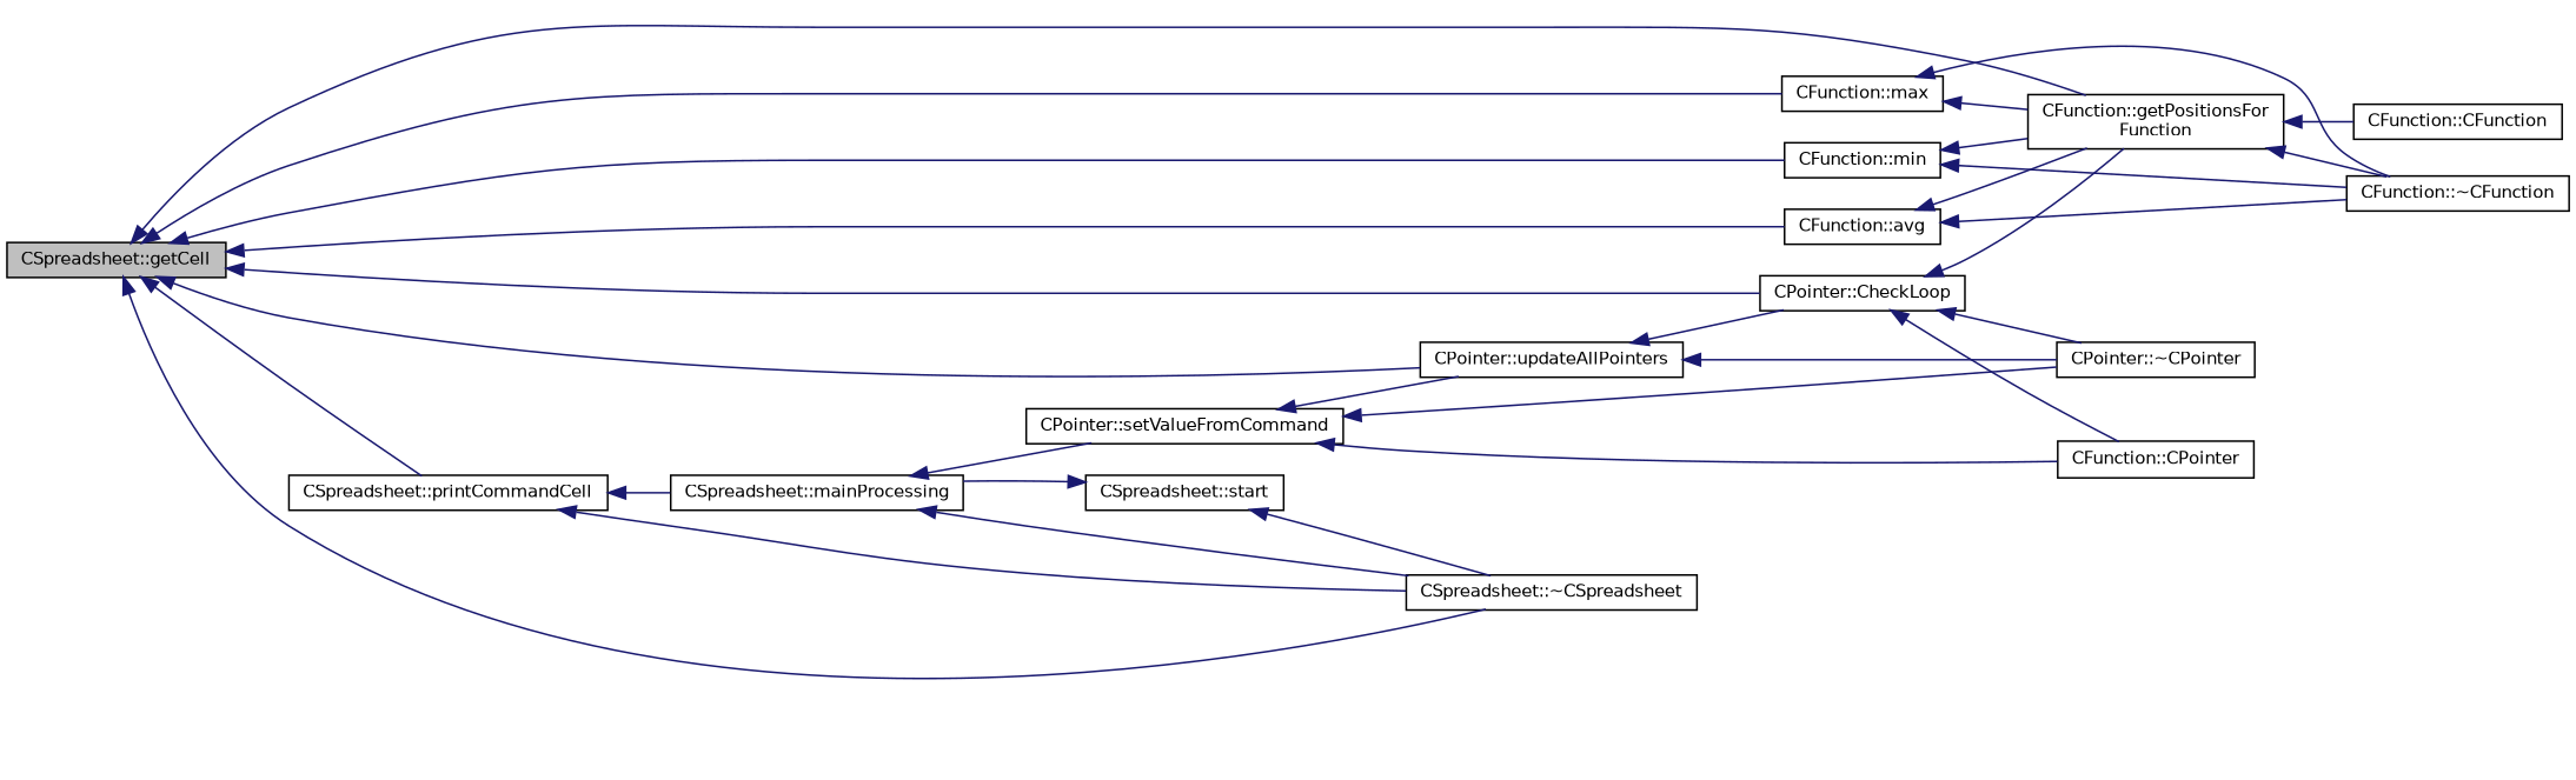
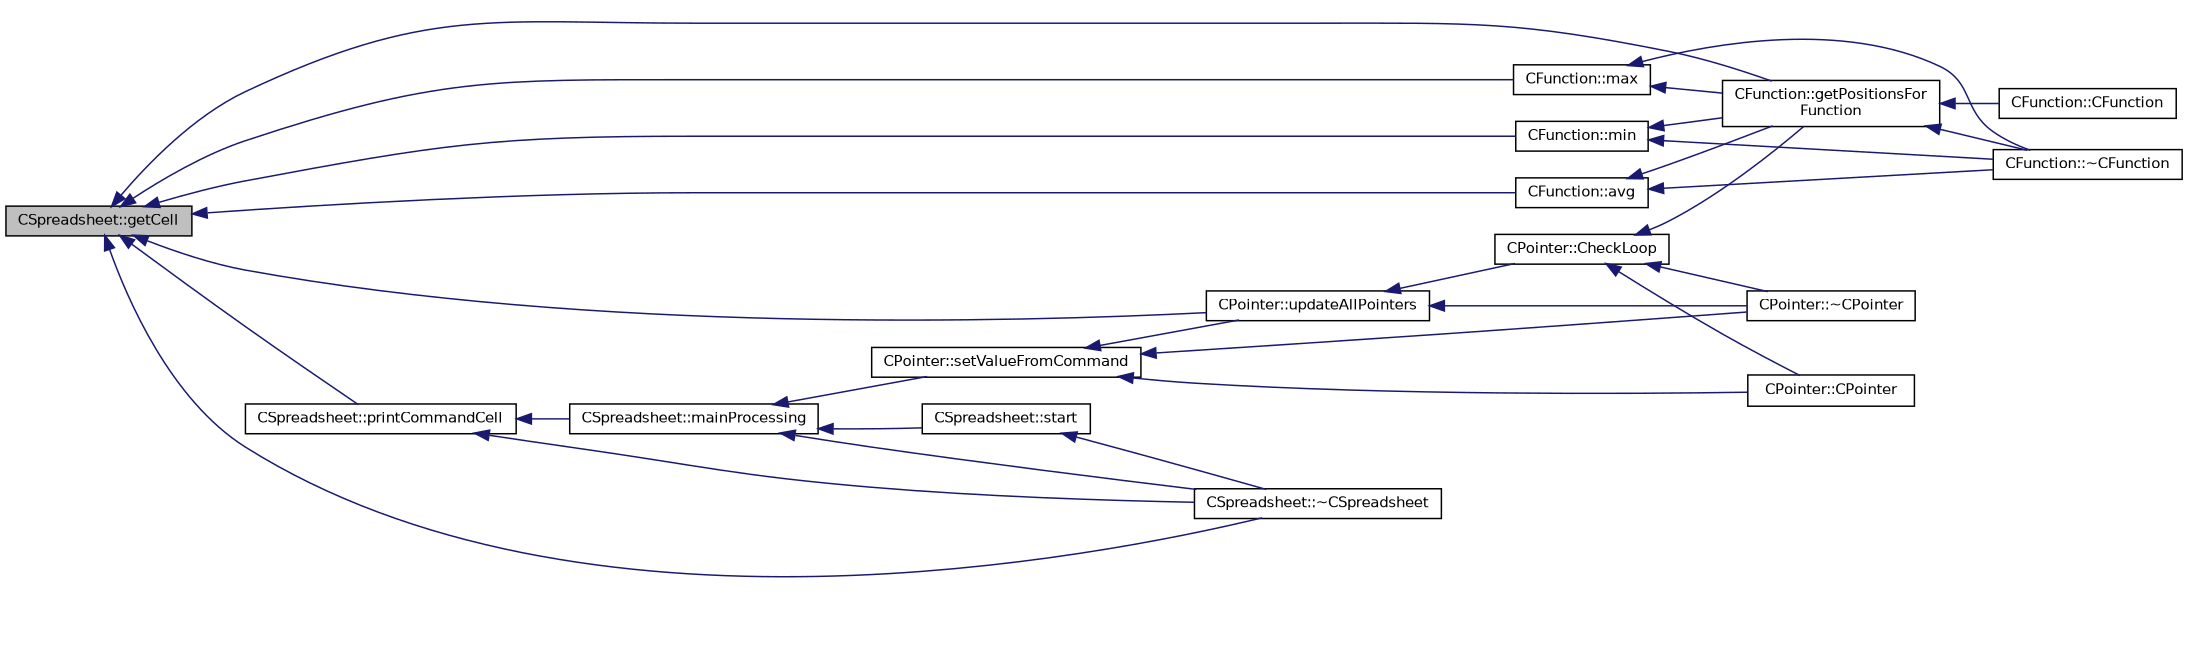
  digraph {
    rankdir=LR
    node [color=black fillcolor=white fontname=Helvetica fontsize=10 shape=record style=filled]
    edge [color=midnightblue dir=back fontname=Helvetica fontsize=10 labelfontname=Helvetica labelfontsize=10 style=solid]
    n1 [fillcolor=grey75 fontcolor=black height=0.2 label="CSpreadsheet::getCell" width=0.4]
    n2 [height=0.2 label="CFunction::getPositionsFor\lFunction" width=0.4]
    n3 [height=0.2 label="CFunction::max" width=0.4]
    n4 [height=0.2 label="CFunction::min" width=0.4]
    n5 [height=0.2 label="CFunction::avg" width=0.4]
    n6 [height=0.2 label="CPointer::CheckLoop" width=0.4]
    n7 [height=0.2 label="CPointer::updateAllPointers" width=0.4]
    n8 [height=0.2 label="CSpreadsheet::printCommandCell" width=0.4]
    n9 [height=0.2 label="CSpreadsheet::~CSpreadsheet" width=0.4]
    n10 [height=0.2 label="CFunction::CFunction" width=0.4]
    n11 [height=0.2 label="CFunction::~CFunction" width=0.4]
-   n12 [height=0.2 label="CFunction::CPointer" width=0.4]
+   n12 [height=0.2 label="CPointer::CPointer" width=0.4]
    n13 [height=0.2 label="CPointer::~CPointer" width=0.4]
    n14 [height=0.2 label="CPointer::setValueFromCommand" width=0.4]
    n15 [height=0.2 label="CSpreadsheet::mainProcessing" width=0.4]
    n16 [height=0.2 label="CSpreadsheet::start" width=0.4]
    n1 -> n2
    n1 -> n3
    n1 -> n4
    n1 -> n5
-   n1 -> n6
    n1 -> n7
    n1 -> n8
    n1 -> n9
    n2 -> n10
    n2 -> n11
    n3 -> n2
    n3 -> n11
    n4 -> n2
    n4 -> n11
    n5 -> n2
    n5 -> n11
    n6 -> n2
    n6 -> n12
    n6 -> n13
    n7 -> n6
    n7 -> n13
    n8 -> n9
    n8 -> n15
    n14 -> n7
    n14 -> n12
    n14 -> n13
    n15 -> n9
    n15 -> n14
-   n16 -> n15
+   n15 -> n16
    n16 -> n9
  }
